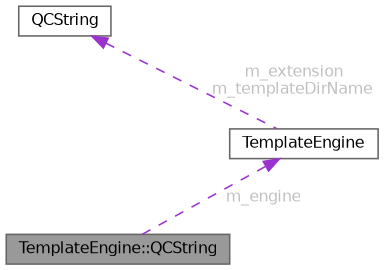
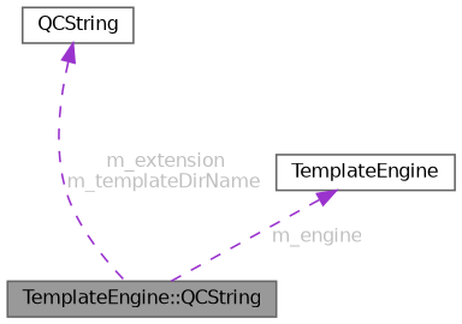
  digraph {
    node [color=gray40 fillcolor=white fontname=Helvetica fontsize=10 shape=box style=filled]
    edge [color=darkorchid3 dir=back fontcolor=grey fontname=Helvetica fontsize=10 labelfontname=Helvetica labelfontsize=10 style=dashed]
    n1 [fillcolor=grey60 fontcolor=black height=0.2 label="TemplateEngine::QCString" width=0.4]
    n2 [height=0.2 label=TemplateEngine width=0.4]
    n3 [height=0.2 label=QCString width=0.4]
    n2 -> n1 [label=" m_engine"]
-   n3 -> n2 [label=" m_extension\nm_templateDirName"]
+   n3 -> n1 [label=" m_extension\nm_templateDirName"]
  }
